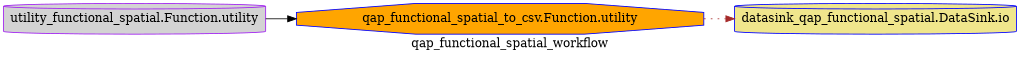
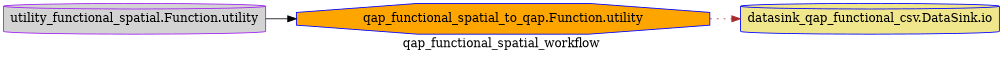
  digraph {
    label=qap_functional_spatial_workflow
    rankdir=LR
    node [color=blue shape=cylinder style=filled]
    n1 [color=purple fillcolor=lightgrey label="utility_functional_spatial.Function.utility"]
-   n2 [fillcolor=orange label="qap_functional_spatial_to_csv.Function.utility" shape=octagon]
-   n3 [fillcolor=khaki label="datasink_qap_functional_spatial.DataSink.io"]
+   n2 [fillcolor=orange label="qap_functional_spatial_to_qap.Function.utility" shape=octagon]
+   n3 [fillcolor=khaki label="datasink_qap_functional_csv.DataSink.io"]
    n1 -> n2 [color=black style=solid]
    n2 -> n3 [color=brown style=dotted]
  }
